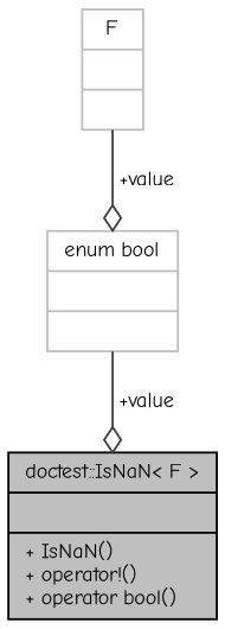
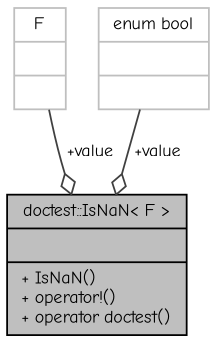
  digraph {
    fontname="Comic Neue"
    node [color=grey75 fillcolor=white fontname="Comic Neue" fontsize=10 shape=record style=filled]
    edge [arrowhead=odiamond color=grey25 fontname="Comic Neue" fontsize=10 labelfontname=Helvetica labelfontsize=10 style=solid]
-   n1 [color=black fillcolor=grey75 fontcolor=black height=0.2 label="{doctest::IsNaN\< F \>\n||+ IsNaN()\l+ operator!()\l+ operator bool()\l}" width=0.4]
+   n1 [color=black fillcolor=grey75 fontcolor=black height=0.2 label="{doctest::IsNaN\< F \>\n||+ IsNaN()\l+ operator!()\l+ operator doctest()\l}" width=0.4]
    n2 [height=0.2 label="{F\n||}" width=0.4]
    n3 [height=0.2 label="{enum bool\n||}" width=0.4]
-   n2 -> n3 [label=" +value"]
+   n2 -> n1 [label=" +value"]
    n3 -> n1 [label=" +value"]
  }
